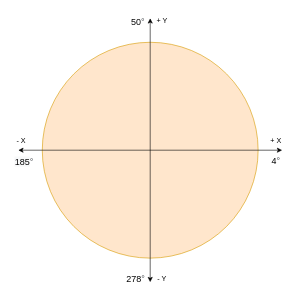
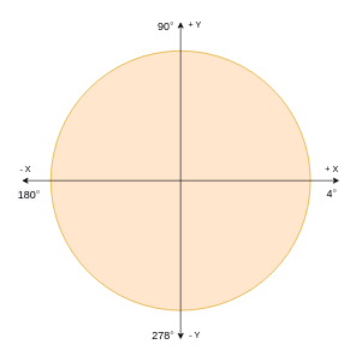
  <mxCell id="0" />
  <mxCell id="1" parent="0" />
  <mxCell id="2" value="" style="ellipse;whiteSpace=wrap;html=1;aspect=fixed;fillColor=#ffe6cc;strokeColor=#d79b00;" vertex="1" parent="1"><mxGeometry x="70" y="70" width="360" height="360" as="geometry" /></mxCell>
  <mxCell id="3" value="" style="endArrow=classic;html=1;startArrow=classic;startFill=1;endFill=1;" edge="1" parent="1"><mxGeometry width="50" height="50" relative="1" as="geometry"><mxPoint x="30" y="250" as="sourcePoint" /><mxPoint x="470" y="250" as="targetPoint" /></mxGeometry></mxCell>
  <mxCell id="4" value="" style="endArrow=classic;html=1;startArrow=classic;startFill=1;endFill=1;" edge="1" parent="1"><mxGeometry width="50" height="50" relative="1" as="geometry"><mxPoint x="250" y="470" as="sourcePoint" /><mxPoint x="250" y="30" as="targetPoint" /></mxGeometry></mxCell>
  <mxCell id="5" value="+ X" style="text;html=1;strokeColor=none;fillColor=none;align=center;verticalAlign=middle;whiteSpace=wrap;rounded=0;" vertex="1" parent="1"><mxGeometry x="440" y="220" width="40" height="30" as="geometry" /></mxCell>
  <mxCell id="6" value="- X" style="text;html=1;strokeColor=none;fillColor=none;align=center;verticalAlign=middle;whiteSpace=wrap;rounded=0;" vertex="1" parent="1"><mxGeometry x="20" y="220" width="30" height="30" as="geometry" /></mxCell>
  <mxCell id="7" value="+ Y" style="text;html=1;strokeColor=none;fillColor=none;align=center;verticalAlign=middle;whiteSpace=wrap;rounded=0;" vertex="1" parent="1"><mxGeometry x="255" y="20" width="30" height="30" as="geometry" /></mxCell>
  <mxCell id="8" value="- Y" style="text;html=1;strokeColor=none;fillColor=none;align=center;verticalAlign=middle;whiteSpace=wrap;rounded=0;" vertex="1" parent="1"><mxGeometry x="255" y="450" width="30" height="30" as="geometry" /></mxCell>
  <mxCell id="9" value="&lt;font style=&quot;font-size: 15px&quot;&gt;4&lt;span style=&quot;color: rgb(77 , 81 , 86) ; font-family: &amp;#34;arial&amp;#34; , sans-serif ; text-align: left ; background-color: rgb(255 , 255 , 255)&quot;&gt;°&lt;/span&gt;&lt;/font&gt;" style="text;html=1;strokeColor=none;fillColor=none;align=center;verticalAlign=middle;whiteSpace=wrap;rounded=0;" vertex="1" parent="1"><mxGeometry x="440" y="252" width="40" height="30" as="geometry" /></mxCell>
- <mxCell id="10" value="&lt;font style=&quot;font-size: 15px&quot;&gt;50&lt;span style=&quot;color: rgb(77 , 81 , 86) ; font-family: &amp;#34;arial&amp;#34; , sans-serif ; text-align: left ; background-color: rgb(255 , 255 , 255)&quot;&gt;°&lt;/span&gt;&lt;/font&gt;" style="text;html=1;strokeColor=none;fillColor=none;align=center;verticalAlign=middle;whiteSpace=wrap;rounded=0;" vertex="1" parent="1"><mxGeometry x="210" y="20" width="40" height="30" as="geometry" /></mxCell>
- <mxCell id="11" value="&lt;div style=&quot;text-align: center&quot;&gt;&lt;span style=&quot;text-align: left ; font-size: 15px ; background-color: rgb(248 , 249 , 250)&quot;&gt;185&lt;/span&gt;&lt;span style=&quot;background-color: rgb(255 , 255 , 255) ; color: rgb(77 , 81 , 86) ; font-family: &amp;#34;arial&amp;#34; , sans-serif ; text-align: left ; font-size: 15px&quot;&gt;°&lt;/span&gt;&lt;/div&gt;" style="text;html=1;strokeColor=none;fillColor=none;align=center;verticalAlign=middle;whiteSpace=wrap;rounded=0;" vertex="1" parent="1"><mxGeometry x="20" y="254" width="40" height="30" as="geometry" /></mxCell>
+ <mxCell id="10" value="&lt;font style=&quot;font-size: 15px&quot;&gt;90&lt;span style=&quot;color: rgb(77 , 81 , 86) ; font-family: &amp;#34;arial&amp;#34; , sans-serif ; text-align: left ; background-color: rgb(255 , 255 , 255)&quot;&gt;°&lt;/span&gt;&lt;/font&gt;" style="text;html=1;strokeColor=none;fillColor=none;align=center;verticalAlign=middle;whiteSpace=wrap;rounded=0;" vertex="1" parent="1"><mxGeometry x="210" y="20" width="40" height="30" as="geometry" /></mxCell>
+ <mxCell id="11" value="&lt;div style=&quot;text-align: center&quot;&gt;&lt;span style=&quot;text-align: left ; font-size: 15px ; background-color: rgb(248 , 249 , 250)&quot;&gt;180&lt;/span&gt;&lt;span style=&quot;background-color: rgb(255 , 255 , 255) ; color: rgb(77 , 81 , 86) ; font-family: &amp;#34;arial&amp;#34; , sans-serif ; text-align: left ; font-size: 15px&quot;&gt;°&lt;/span&gt;&lt;/div&gt;" style="text;html=1;strokeColor=none;fillColor=none;align=center;verticalAlign=middle;whiteSpace=wrap;rounded=0;" vertex="1" parent="1"><mxGeometry x="20" y="254" width="40" height="30" as="geometry" /></mxCell>
  <mxCell id="12" value="&lt;font style=&quot;font-size: 15px&quot;&gt;278&lt;span style=&quot;color: rgb(77 , 81 , 86) ; font-family: &amp;#34;arial&amp;#34; , sans-serif ; text-align: left ; background-color: rgb(255 , 255 , 255)&quot;&gt;°&lt;/span&gt;&lt;/font&gt;" style="text;html=1;strokeColor=none;fillColor=none;align=center;verticalAlign=middle;whiteSpace=wrap;rounded=0;" vertex="1" parent="1"><mxGeometry x="206" y="450" width="40" height="30" as="geometry" /></mxCell>
